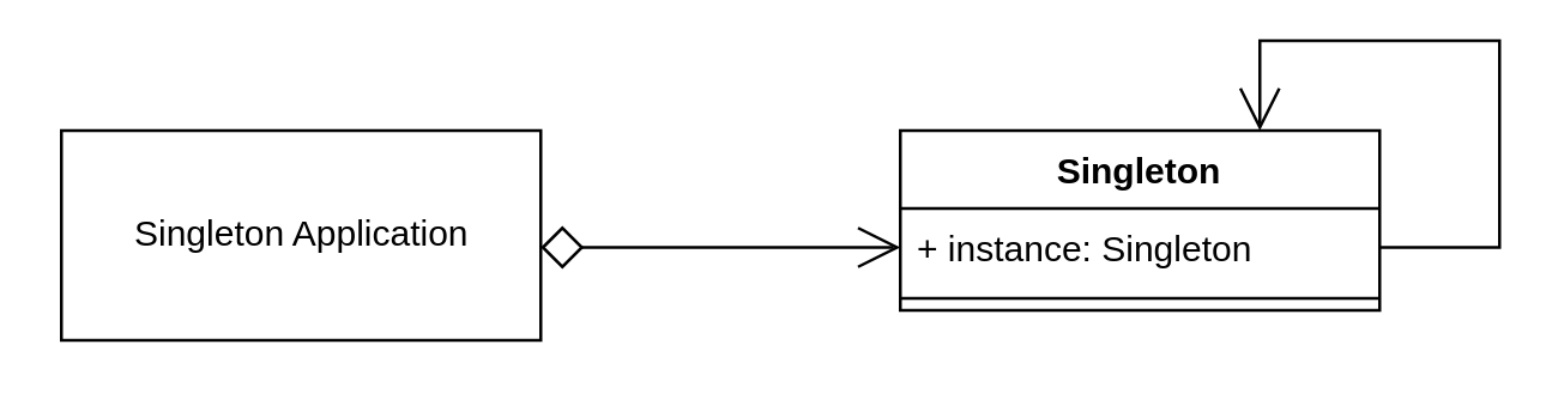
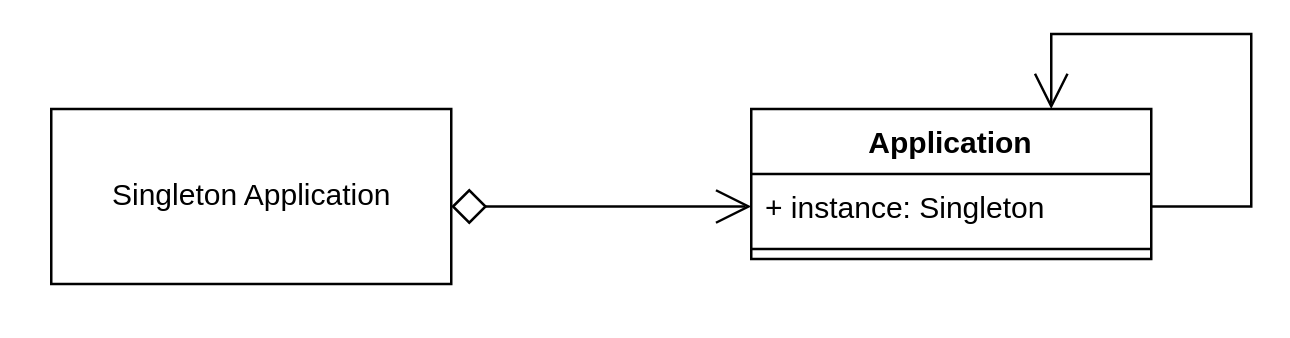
  <mxCell id="0" />
  <mxCell id="1" parent="0" />
  <mxCell id="2" value="Singleton Application" style="html=1;" vertex="1" parent="1"><mxGeometry x="20" y="20" width="160" height="70" as="geometry" /></mxCell>
- <mxCell id="3" value="Singleton" style="swimlane;fontStyle=1;align=center;verticalAlign=top;childLayout=stackLayout;horizontal=1;startSize=26;horizontalStack=0;resizeParent=1;resizeParentMax=0;resizeLast=0;collapsible=1;marginBottom=0;" vertex="1" parent="1"><mxGeometry x="300" y="20" width="160" height="60" as="geometry" /></mxCell>
+ <mxCell id="3" value="Application" style="swimlane;fontStyle=1;align=center;verticalAlign=top;childLayout=stackLayout;horizontal=1;startSize=26;horizontalStack=0;resizeParent=1;resizeParentMax=0;resizeLast=0;collapsible=1;marginBottom=0;" vertex="1" parent="1"><mxGeometry x="300" y="20" width="160" height="60" as="geometry" /></mxCell>
  <mxCell id="4" style="edgeStyle=orthogonalEdgeStyle;rounded=0;orthogonalLoop=1;jettySize=auto;html=1;entryX=0.75;entryY=0;entryDx=0;entryDy=0;startArrow=none;startFill=0;endArrow=open;endFill=0;startSize=12;endSize=12;" edge="1" parent="3" source="5" target="3"><mxGeometry relative="1" as="geometry"><Array as="points"><mxPoint x="200" y="39" /><mxPoint x="200" y="-30" /><mxPoint x="120" y="-30" /></Array></mxGeometry></mxCell>
  <mxCell id="5" value="+ instance: Singleton" style="text;strokeColor=none;fillColor=none;align=left;verticalAlign=top;spacingLeft=4;spacingRight=4;overflow=hidden;rotatable=0;points=[[0,0.5],[1,0.5]];portConstraint=eastwest;" vertex="1" parent="3"><mxGeometry y="26" width="160" height="26" as="geometry" /></mxCell>
  <mxCell id="6" value="" style="line;strokeWidth=1;fillColor=none;align=left;verticalAlign=middle;spacingTop=-1;spacingLeft=3;spacingRight=3;rotatable=0;labelPosition=right;points=[];portConstraint=eastwest;" vertex="1" parent="3"><mxGeometry y="52" width="160" height="8" as="geometry" /></mxCell>
  <mxCell id="7" value="" style="html=1;verticalAlign=bottom;startArrow=diamond;startFill=0;endArrow=open;startSize=12;entryX=0;entryY=0.5;entryDx=0;entryDy=0;endFill=0;endSize=12;" edge="1" parent="1" target="5"><mxGeometry width="60" relative="1" as="geometry"><mxPoint x="180" y="59" as="sourcePoint" /><mxPoint x="390" y="130" as="targetPoint" /></mxGeometry></mxCell>
